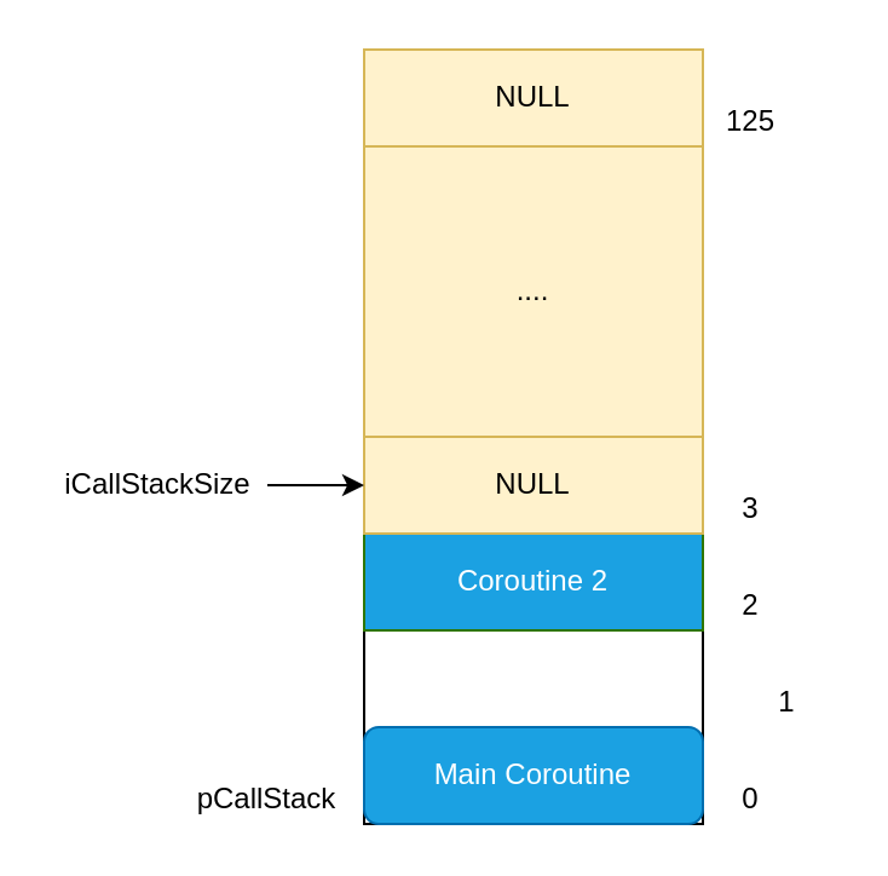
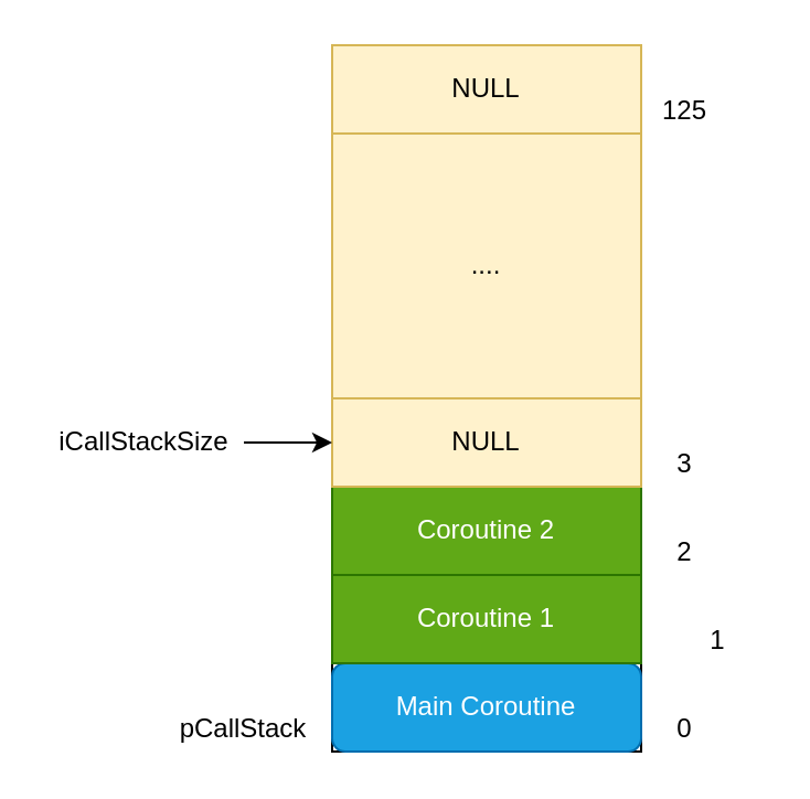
  <mxCell id="0" />
  <mxCell id="1" parent="0" />
  <mxCell id="2" value="" style="rounded=0;whiteSpace=wrap;html=1;" vertex="1" parent="1"><mxGeometry x="150" y="20" width="140" height="320" as="geometry" /></mxCell>
  <mxCell id="3" value="Main Coroutine" style="whiteSpace=wrap;html=1;fontStyle=0;fillColor=#1ba1e2;strokeColor=#006EAF;fontColor=#ffffff;rounded=1;" vertex="1" parent="1"><mxGeometry x="150" y="300" width="140" height="40" as="geometry" /></mxCell>
- <mxCell id="5" value="Coroutine 2" style="rounded=0;whiteSpace=wrap;html=1;fontStyle=0;fillColor=#1ba1e2;strokeColor=#2D7600;fontColor=#ffffff;" vertex="1" parent="1"><mxGeometry x="150" y="220" width="140" height="40" as="geometry" /></mxCell>
+ <mxCell id="4" value="Coroutine 1" style="rounded=0;whiteSpace=wrap;html=1;fontStyle=0;fillColor=#60a917;strokeColor=#2D7600;fontColor=#ffffff;" vertex="1" parent="1"><mxGeometry x="150" y="260" width="140" height="40" as="geometry" /></mxCell>
+ <mxCell id="5" value="Coroutine 2" style="rounded=0;whiteSpace=wrap;html=1;fontStyle=0;fillColor=#60a917;strokeColor=#2D7600;fontColor=#ffffff;" vertex="1" parent="1"><mxGeometry x="150" y="220" width="140" height="40" as="geometry" /></mxCell>
  <mxCell id="6" value="NULL" style="rounded=0;whiteSpace=wrap;html=1;fontStyle=0;fillColor=#fff2cc;strokeColor=#d6b656;" vertex="1" parent="1"><mxGeometry x="150" y="180" width="140" height="40" as="geometry" /></mxCell>
  <mxCell id="7" value="pCallStack" style="text;html=1;strokeColor=none;fillColor=none;align=center;verticalAlign=middle;whiteSpace=wrap;rounded=0;" vertex="1" parent="1"><mxGeometry x="90" y="320" width="40" height="20" as="geometry" /></mxCell>
  <mxCell id="8" style="edgeStyle=orthogonalEdgeStyle;rounded=0;orthogonalLoop=1;jettySize=auto;html=1;exitX=1;exitY=0.5;exitDx=0;exitDy=0;entryX=0;entryY=0.5;entryDx=0;entryDy=0;" edge="1" parent="1" source="9" target="6"><mxGeometry relative="1" as="geometry" /></mxCell>
  <mxCell id="9" value="iCallStackSize" style="text;html=1;strokeColor=none;fillColor=none;align=center;verticalAlign=middle;whiteSpace=wrap;rounded=0;" vertex="1" parent="1"><mxGeometry x="20" y="190" width="90" height="20" as="geometry" /></mxCell>
  <mxCell id="10" value="NULL" style="rounded=0;whiteSpace=wrap;html=1;fontStyle=0;fillColor=#fff2cc;strokeColor=#d6b656;" vertex="1" parent="1"><mxGeometry x="150" y="20" width="140" height="40" as="geometry" /></mxCell>
  <mxCell id="11" value="...." style="rounded=0;whiteSpace=wrap;html=1;fontStyle=0;fillColor=#fff2cc;strokeColor=#d6b656;" vertex="1" parent="1"><mxGeometry x="150" y="60" width="140" height="120" as="geometry" /></mxCell>
  <mxCell id="12" value="125" style="text;html=1;strokeColor=none;fillColor=none;align=center;verticalAlign=middle;whiteSpace=wrap;rounded=0;" vertex="1" parent="1"><mxGeometry x="290" y="40" width="40" height="20" as="geometry" /></mxCell>
  <mxCell id="13" value="3" style="text;html=1;strokeColor=none;fillColor=none;align=center;verticalAlign=middle;whiteSpace=wrap;rounded=0;" vertex="1" parent="1"><mxGeometry x="290" y="200" width="40" height="20" as="geometry" /></mxCell>
  <mxCell id="14" value="0" style="text;html=1;strokeColor=none;fillColor=none;align=center;verticalAlign=middle;whiteSpace=wrap;rounded=0;" vertex="1" parent="1"><mxGeometry x="290" y="320" width="40" height="20" as="geometry" /></mxCell>
  <mxCell id="15" value="1" style="text;html=1;strokeColor=none;fillColor=none;align=center;verticalAlign=middle;whiteSpace=wrap;rounded=0;" vertex="1" parent="1"><mxGeometry x="305" y="280" width="40" height="20" as="geometry" /></mxCell>
  <mxCell id="16" value="2" style="text;html=1;strokeColor=none;fillColor=none;align=center;verticalAlign=middle;whiteSpace=wrap;rounded=0;" vertex="1" parent="1"><mxGeometry x="290" y="240" width="40" height="20" as="geometry" /></mxCell>
